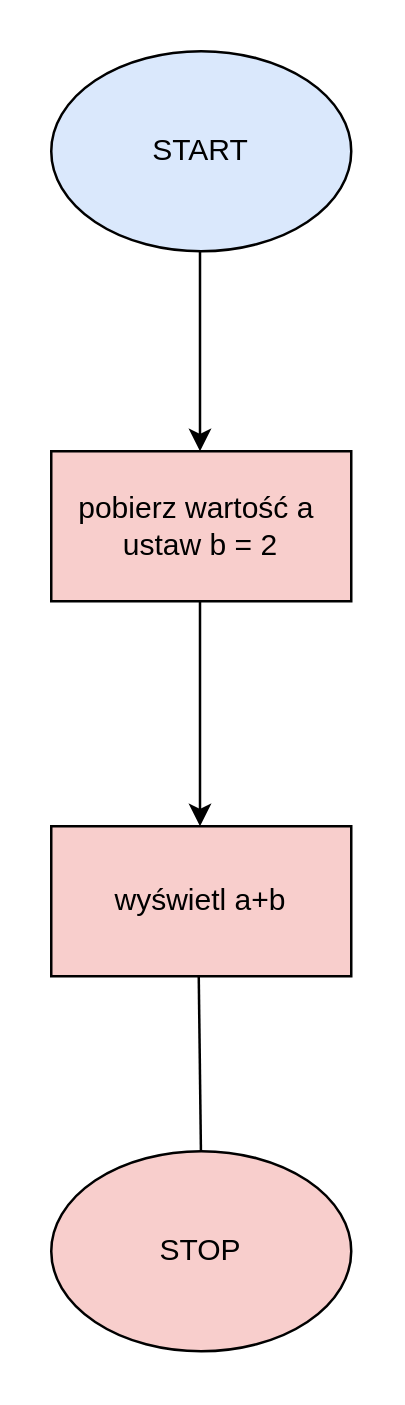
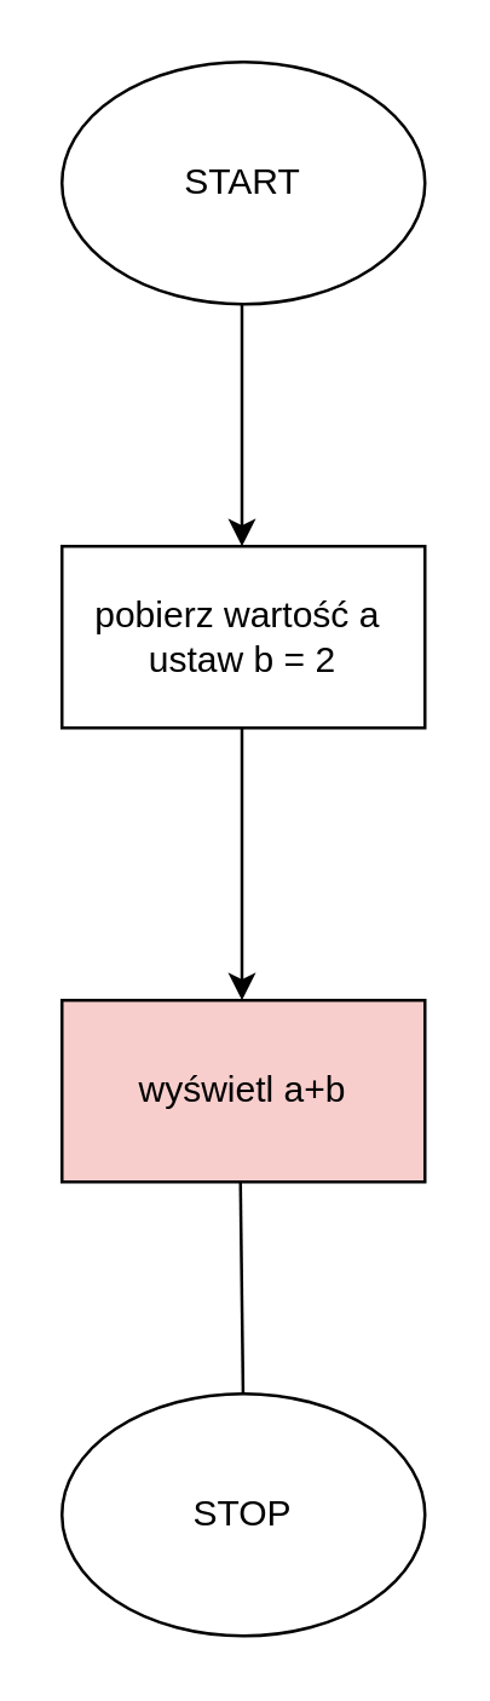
  <mxCell id="0" />
  <mxCell id="1" parent="0" />
- <mxCell id="2" value="START" style="ellipse;whiteSpace=wrap;html=1;fillColor=#dae8fc;" parent="1" vertex="1"><mxGeometry x="20" y="20" width="120" height="80" as="geometry" /></mxCell>
+ <mxCell id="2" value="START" style="ellipse;whiteSpace=wrap;html=1;" parent="1" vertex="1"><mxGeometry x="20" y="20" width="120" height="80" as="geometry" /></mxCell>
  <mxCell id="3" value="" style="endArrow=classic;html=1;rounded=0;" parent="1" edge="1"><mxGeometry width="50" height="50" relative="1" as="geometry"><mxPoint x="79.5" y="100" as="sourcePoint" /><mxPoint x="79.5" y="180" as="targetPoint" /></mxGeometry></mxCell>
- <mxCell id="4" value="pobierz wartość a&amp;nbsp;&lt;br&gt;ustaw b = 2" style="rounded=0;whiteSpace=wrap;html=1;fillColor=#f8cecc;" parent="1" vertex="1"><mxGeometry x="20" y="180" width="120" height="60" as="geometry" /></mxCell>
+ <mxCell id="4" value="pobierz wartość a&amp;nbsp;&lt;br&gt;ustaw b = 2" style="rounded=0;whiteSpace=wrap;html=1;" parent="1" vertex="1"><mxGeometry x="20" y="180" width="120" height="60" as="geometry" /></mxCell>
  <mxCell id="5" value="" style="endArrow=classic;html=1;rounded=0;" parent="1" edge="1"><mxGeometry width="50" height="50" relative="1" as="geometry"><mxPoint x="79.5" y="240" as="sourcePoint" /><mxPoint x="79.5" y="330" as="targetPoint" /></mxGeometry></mxCell>
  <mxCell id="6" value="wyświetl a+b" style="rounded=0;whiteSpace=wrap;html=1;fillColor=#f8cecc;" parent="1" vertex="1"><mxGeometry x="20" y="330" width="120" height="60" as="geometry" /></mxCell>
  <mxCell id="7" value="" style="endArrow=classic;html=1;rounded=0;" parent="1" edge="1"><mxGeometry width="50" height="50" relative="1" as="geometry"><mxPoint x="79" y="390" as="sourcePoint" /><mxPoint x="80" y="470" as="targetPoint" /></mxGeometry></mxCell>
- <mxCell id="8" value="STOP" style="ellipse;whiteSpace=wrap;html=1;fillColor=#f8cecc;" parent="1" vertex="1"><mxGeometry x="20" y="460" width="120" height="80" as="geometry" /></mxCell>
+ <mxCell id="8" value="STOP" style="ellipse;whiteSpace=wrap;html=1;" parent="1" vertex="1"><mxGeometry x="20" y="460" width="120" height="80" as="geometry" /></mxCell>
